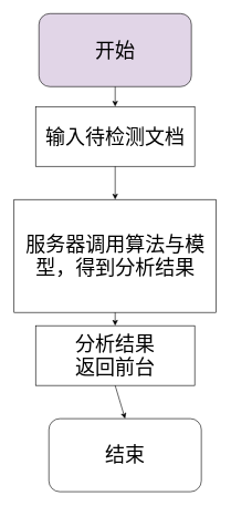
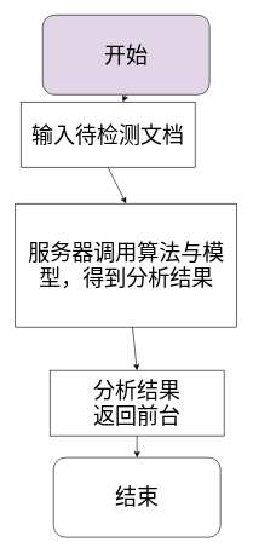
  <mxCell id="0" />
  <mxCell id="1" parent="0" />
  <mxCell id="2" value="&lt;font style=&quot;font-size: 30px&quot;&gt;开始&lt;/font&gt;" style="rounded=1;whiteSpace=wrap;html=1;fillColor=#e1d5e7;" vertex="1" parent="1"><mxGeometry x="58" y="20" width="230" height="110" as="geometry" /></mxCell>
- <mxCell id="3" value="&lt;span style=&quot;font-size: 30px&quot;&gt;输入待检测文档&lt;/span&gt;" style="rounded=0;whiteSpace=wrap;html=1;" vertex="1" parent="1"><mxGeometry x="53" y="160" width="240" height="90" as="geometry" /></mxCell>
+ <mxCell id="3" value="&lt;span style=&quot;font-size: 30px&quot;&gt;输入待检测文档&lt;/span&gt;" style="rounded=0;whiteSpace=wrap;html=1;" vertex="1" parent="1"><mxGeometry x="28" y="140" width="240" height="90" as="geometry" /></mxCell>
  <mxCell id="4" value="&lt;font style=&quot;font-size: 30px&quot;&gt;结束&lt;/font&gt;" style="rounded=1;whiteSpace=wrap;html=1;" vertex="1" parent="1"><mxGeometry x="73" y="630" width="230" height="110" as="geometry" /></mxCell>
  <mxCell id="5" value="" style="endArrow=classic;html=1;exitX=0.5;exitY=1;exitDx=0;exitDy=0;" edge="1" parent="1" source="2" target="3"><mxGeometry width="50" height="50" relative="1" as="geometry"><mxPoint x="-132" y="170" as="sourcePoint" /><mxPoint x="-82" y="120" as="targetPoint" /></mxGeometry></mxCell>
- <mxCell id="6" value="&lt;span style=&quot;font-size: 30px&quot;&gt;服务器调用算法与模型，得到分析结果&lt;/span&gt;" style="rounded=0;whiteSpace=wrap;html=1;" vertex="1" parent="1"><mxGeometry x="20.5" y="300" width="305" height="170" as="geometry" /></mxCell>
- <mxCell id="7" value="&lt;span style=&quot;font-size: 30px&quot;&gt;分析结果&lt;br&gt;返回前台&lt;/span&gt;" style="rounded=0;whiteSpace=wrap;html=1;" vertex="1" parent="1"><mxGeometry x="53" y="490" width="240" height="90" as="geometry" /></mxCell>
+ <mxCell id="6" value="&lt;span style=&quot;font-size: 30px&quot;&gt;服务器调用算法与模型，得到分析结果&lt;/span&gt;" style="rounded=0;whiteSpace=wrap;html=1;" vertex="1" parent="1"><mxGeometry x="20.5" y="280" width="305" height="170" as="geometry" /></mxCell>
+ <mxCell id="7" value="&lt;span style=&quot;font-size: 30px&quot;&gt;分析结果&lt;br&gt;返回前台&lt;/span&gt;" style="rounded=0;whiteSpace=wrap;html=1;" vertex="1" parent="1"><mxGeometry x="68" y="510" width="240" height="90" as="geometry" /></mxCell>
  <mxCell id="8" value="" style="endArrow=classic;html=1;entryX=0.5;entryY=0;entryDx=0;entryDy=0;exitX=0.5;exitY=1;exitDx=0;exitDy=0;" edge="1" parent="1" source="3" target="6"><mxGeometry width="50" height="50" relative="1" as="geometry"><mxPoint x="-142" y="350" as="sourcePoint" /><mxPoint x="-92" y="300" as="targetPoint" /></mxGeometry></mxCell>
  <mxCell id="9" value="" style="endArrow=classic;html=1;entryX=0.5;entryY=0;entryDx=0;entryDy=0;" edge="1" parent="1" source="6" target="7"><mxGeometry width="50" height="50" relative="1" as="geometry"><mxPoint x="-122" y="560" as="sourcePoint" /><mxPoint x="-72" y="510" as="targetPoint" /></mxGeometry></mxCell>
  <mxCell id="10" value="" style="endArrow=classic;html=1;exitX=0.5;exitY=1;exitDx=0;exitDy=0;entryX=0.5;entryY=0;entryDx=0;entryDy=0;" edge="1" parent="1" source="7" target="4"><mxGeometry width="50" height="50" relative="1" as="geometry"><mxPoint x="-132" y="590" as="sourcePoint" /><mxPoint x="-82" y="540" as="targetPoint" /></mxGeometry></mxCell>
